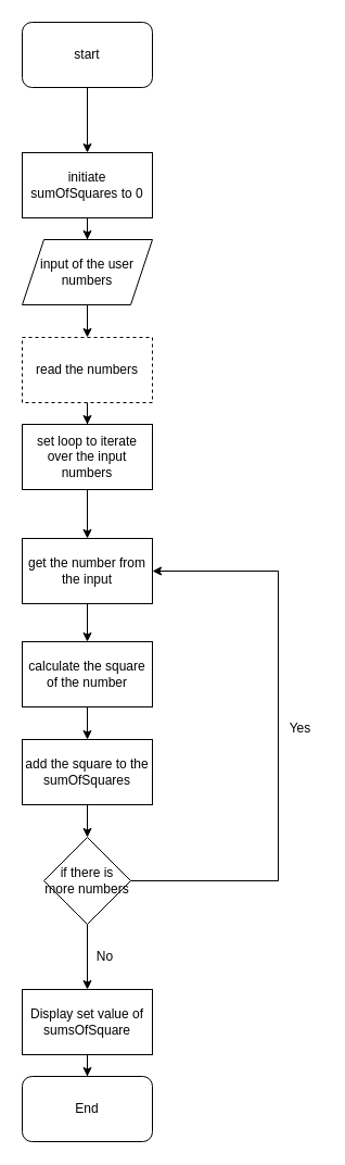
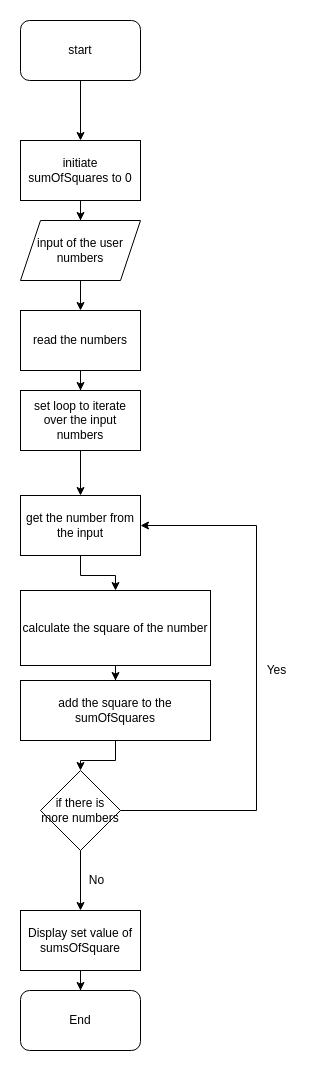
  <mxCell id="0" />
  <mxCell id="1" parent="0" />
  <mxCell id="2" style="edgeStyle=orthogonalEdgeStyle;rounded=0;orthogonalLoop=1;jettySize=auto;html=1;" edge="1" parent="1" source="3" target="5"><mxGeometry relative="1" as="geometry"><mxPoint x="80" y="120" as="targetPoint" /></mxGeometry></mxCell>
  <mxCell id="3" value="start" style="rounded=1;whiteSpace=wrap;html=1;" vertex="1" parent="1"><mxGeometry x="20" y="20" width="120" height="60" as="geometry" /></mxCell>
  <mxCell id="4" style="edgeStyle=orthogonalEdgeStyle;rounded=0;orthogonalLoop=1;jettySize=auto;html=1;" edge="1" parent="1" source="5" target="7"><mxGeometry relative="1" as="geometry"><mxPoint x="80" y="220" as="targetPoint" /></mxGeometry></mxCell>
  <mxCell id="5" value="initiate sumOfSquares to 0" style="rounded=0;whiteSpace=wrap;html=1;" vertex="1" parent="1"><mxGeometry x="20" y="140" width="120" height="60" as="geometry" /></mxCell>
  <mxCell id="6" style="edgeStyle=orthogonalEdgeStyle;rounded=0;orthogonalLoop=1;jettySize=auto;html=1;" edge="1" parent="1" source="7" target="9"><mxGeometry relative="1" as="geometry"><mxPoint x="80" y="340" as="targetPoint" /></mxGeometry></mxCell>
  <mxCell id="7" value="input of the user numbers" style="shape=parallelogram;perimeter=parallelogramPerimeter;whiteSpace=wrap;html=1;fixedSize=1;" vertex="1" parent="1"><mxGeometry x="20" y="220" width="120" height="60" as="geometry" /></mxCell>
  <mxCell id="8" style="edgeStyle=orthogonalEdgeStyle;rounded=0;orthogonalLoop=1;jettySize=auto;html=1;" edge="1" parent="1" source="9" target="11"><mxGeometry relative="1" as="geometry"><mxPoint x="80" y="420" as="targetPoint" /></mxGeometry></mxCell>
- <mxCell id="9" value="read the numbers" style="rounded=0;whiteSpace=wrap;html=1;dashed=1;" vertex="1" parent="1"><mxGeometry x="20" y="310" width="120" height="60" as="geometry" /></mxCell>
+ <mxCell id="9" value="read the numbers" style="rounded=0;whiteSpace=wrap;html=1;" vertex="1" parent="1"><mxGeometry x="20" y="310" width="120" height="60" as="geometry" /></mxCell>
  <mxCell id="10" style="edgeStyle=orthogonalEdgeStyle;rounded=0;orthogonalLoop=1;jettySize=auto;html=1;" edge="1" parent="1" source="11" target="13"><mxGeometry relative="1" as="geometry"><mxPoint x="80" y="490" as="targetPoint" /></mxGeometry></mxCell>
  <mxCell id="11" value="set loop to iterate over the input numbers" style="rounded=0;whiteSpace=wrap;html=1;" vertex="1" parent="1"><mxGeometry x="20" y="390" width="120" height="60" as="geometry" /></mxCell>
  <mxCell id="12" style="edgeStyle=orthogonalEdgeStyle;rounded=0;orthogonalLoop=1;jettySize=auto;html=1;" edge="1" parent="1" source="13" target="15"><mxGeometry relative="1" as="geometry"><mxPoint x="80" y="600" as="targetPoint" /></mxGeometry></mxCell>
  <mxCell id="13" value="get the number from the input" style="rounded=0;whiteSpace=wrap;html=1;" vertex="1" parent="1"><mxGeometry x="20" y="495" width="120" height="60" as="geometry" /></mxCell>
  <mxCell id="14" style="edgeStyle=orthogonalEdgeStyle;rounded=0;orthogonalLoop=1;jettySize=auto;html=1;" edge="1" parent="1" source="15" target="17"><mxGeometry relative="1" as="geometry"><mxPoint x="80" y="710" as="targetPoint" /></mxGeometry></mxCell>
- <mxCell id="15" value="calculate the square of the number" style="rounded=0;whiteSpace=wrap;html=1;" vertex="1" parent="1"><mxGeometry x="20" y="590" width="120" height="60" as="geometry" /></mxCell>
+ <mxCell id="15" value="calculate the square of the number" style="rounded=0;whiteSpace=wrap;html=1;" vertex="1" parent="1"><mxGeometry x="20" y="590" width="190" height="75" as="geometry" /></mxCell>
  <mxCell id="16" style="edgeStyle=orthogonalEdgeStyle;rounded=0;orthogonalLoop=1;jettySize=auto;html=1;" edge="1" parent="1" source="17" target="20"><mxGeometry relative="1" as="geometry"><mxPoint x="80" y="770" as="targetPoint" /></mxGeometry></mxCell>
- <mxCell id="17" value="add the square to the sumOfSquares" style="rounded=0;whiteSpace=wrap;html=1;" vertex="1" parent="1"><mxGeometry x="20" y="680" width="120" height="60" as="geometry" /></mxCell>
+ <mxCell id="17" value="add the square to the sumOfSquares" style="rounded=0;whiteSpace=wrap;html=1;" vertex="1" parent="1"><mxGeometry x="20" y="680" width="190" height="60" as="geometry" /></mxCell>
  <mxCell id="18" style="edgeStyle=orthogonalEdgeStyle;rounded=0;orthogonalLoop=1;jettySize=auto;html=1;entryX=1;entryY=0.5;entryDx=0;entryDy=0;" edge="1" parent="1" source="20" target="13"><mxGeometry relative="1" as="geometry"><Array as="points"><mxPoint x="256" y="810" /><mxPoint x="256" y="525" /></Array></mxGeometry></mxCell>
  <mxCell id="19" style="edgeStyle=orthogonalEdgeStyle;rounded=0;orthogonalLoop=1;jettySize=auto;html=1;" edge="1" parent="1" source="20" target="24"><mxGeometry relative="1" as="geometry"><mxPoint x="80" y="910" as="targetPoint" /></mxGeometry></mxCell>
  <mxCell id="20" value="if there is more numbers" style="rhombus;whiteSpace=wrap;html=1;" vertex="1" parent="1"><mxGeometry x="40" y="770" width="80" height="80" as="geometry" /></mxCell>
  <mxCell id="21" value="Yes" style="text;html=1;align=center;verticalAlign=middle;resizable=0;points=[];autosize=1;strokeColor=none;fillColor=none;" vertex="1" parent="1"><mxGeometry x="256" y="655" width="40" height="30" as="geometry" /></mxCell>
  <mxCell id="22" value="No" style="text;html=1;align=center;verticalAlign=middle;resizable=0;points=[];autosize=1;strokeColor=none;fillColor=none;" vertex="1" parent="1"><mxGeometry x="76" y="865" width="40" height="30" as="geometry" /></mxCell>
  <mxCell id="23" style="edgeStyle=orthogonalEdgeStyle;rounded=0;orthogonalLoop=1;jettySize=auto;html=1;" edge="1" parent="1" source="24" target="25"><mxGeometry relative="1" as="geometry"><mxPoint x="80" y="1020" as="targetPoint" /></mxGeometry></mxCell>
  <mxCell id="24" value="Display set value of sumsOfSquare" style="rounded=0;whiteSpace=wrap;html=1;" vertex="1" parent="1"><mxGeometry x="20" y="910" width="120" height="60" as="geometry" /></mxCell>
  <mxCell id="25" value="End" style="rounded=1;whiteSpace=wrap;html=1;" vertex="1" parent="1"><mxGeometry x="20" y="990" width="120" height="60" as="geometry" /></mxCell>
